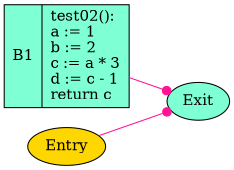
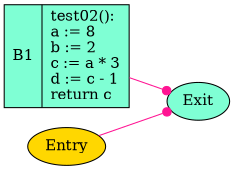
  digraph {
    rankdir=LR
    node [fillcolor=aquamarine style=filled]
    edge [arrowhead=dot color=deeppink]
-   n1 [label="{B1|test02():\la := 1\lb := 2\lc := a * 3\ld := c - 1\lreturn c\l}" shape=record]
+   n1 [label="{B1|test02():\la := 8\lb := 2\lc := a * 3\ld := c - 1\lreturn c\l}" shape=record]
    Exit
    Entry [fillcolor=gold]
    n1 -> Exit
    Entry -> Exit
  }
